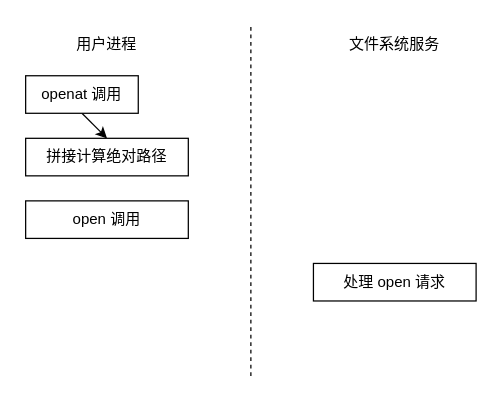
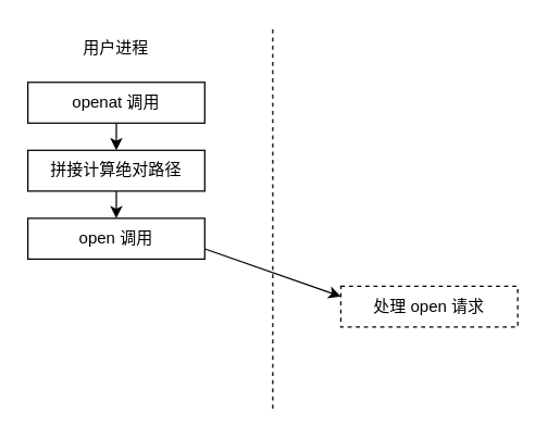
  <mxCell id="0" />
  <mxCell id="1" parent="0" />
  <mxCell id="2" style="edgeStyle=none;rounded=0;orthogonalLoop=1;jettySize=auto;html=1;exitX=0.5;exitY=1;exitDx=0;exitDy=0;entryX=0.5;entryY=0;entryDx=0;entryDy=0;" edge="1" parent="1" source="3"><mxGeometry relative="1" as="geometry"><mxPoint x="85" y="110" as="targetPoint" /></mxGeometry></mxCell>
- <mxCell id="3" value="openat 调用" style="rounded=0;whiteSpace=wrap;html=1;" vertex="1" parent="1"><mxGeometry x="20" y="60" width="90" height="30" as="geometry" /></mxCell>
+ <mxCell id="3" value="openat 调用" style="rounded=0;whiteSpace=wrap;html=1;" vertex="1" parent="1"><mxGeometry x="20" y="60" width="130" height="30" as="geometry" /></mxCell>
  <mxCell id="4" value="" style="endArrow=none;dashed=1;html=1;rounded=0;" edge="1" parent="1"><mxGeometry width="50" height="50" relative="1" as="geometry"><mxPoint x="200" y="300" as="sourcePoint" /><mxPoint x="200" y="20" as="targetPoint" /></mxGeometry></mxCell>
  <mxCell id="5" value="用户进程" style="text;html=1;strokeColor=none;fillColor=none;align=center;verticalAlign=middle;whiteSpace=wrap;rounded=0;" vertex="1" parent="1"><mxGeometry x="55" y="20" width="60" height="30" as="geometry" /></mxCell>
- <mxCell id="6" value="文件系统服务" style="text;html=1;strokeColor=none;fillColor=none;align=center;verticalAlign=middle;whiteSpace=wrap;rounded=0;" vertex="1" parent="1"><mxGeometry x="265" y="20" width="100" height="30" as="geometry" /></mxCell>
+ <mxCell id="7" style="edgeStyle=none;rounded=0;orthogonalLoop=1;jettySize=auto;html=1;exitX=0.5;exitY=1;exitDx=0;exitDy=0;entryX=0.5;entryY=0;entryDx=0;entryDy=0;" edge="1" parent="1" source="8" target="10"><mxGeometry relative="1" as="geometry" /></mxCell>
  <mxCell id="8" value="拼接计算绝对路径" style="rounded=0;whiteSpace=wrap;html=1;" vertex="1" parent="1"><mxGeometry x="20" y="110" width="130" height="30" as="geometry" /></mxCell>
+ <mxCell id="9" style="edgeStyle=none;rounded=0;orthogonalLoop=1;jettySize=auto;html=1;exitX=1;exitY=0.75;exitDx=0;exitDy=0;entryX=0;entryY=0.25;entryDx=0;entryDy=0;" edge="1" parent="1" source="10" target="11"><mxGeometry relative="1" as="geometry" /></mxCell>
  <mxCell id="10" value="open 调用" style="rounded=0;whiteSpace=wrap;html=1;" vertex="1" parent="1"><mxGeometry x="20" y="160" width="130" height="30" as="geometry" /></mxCell>
- <mxCell id="11" value="处理 open 请求" style="rounded=0;whiteSpace=wrap;html=1;" vertex="1" parent="1"><mxGeometry x="250" y="210" width="130" height="30" as="geometry" /></mxCell>
+ <mxCell id="11" value="处理 open 请求" style="rounded=0;whiteSpace=wrap;html=1;dashed=1;" vertex="1" parent="1"><mxGeometry x="250" y="210" width="130" height="30" as="geometry" /></mxCell>
